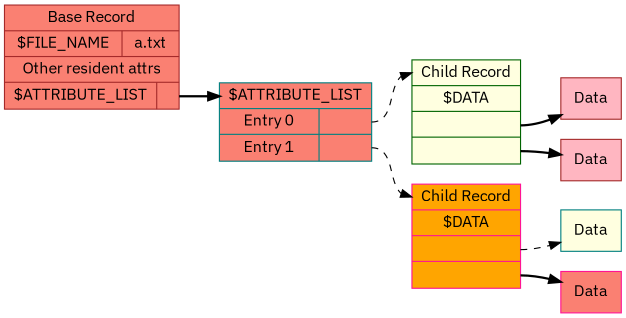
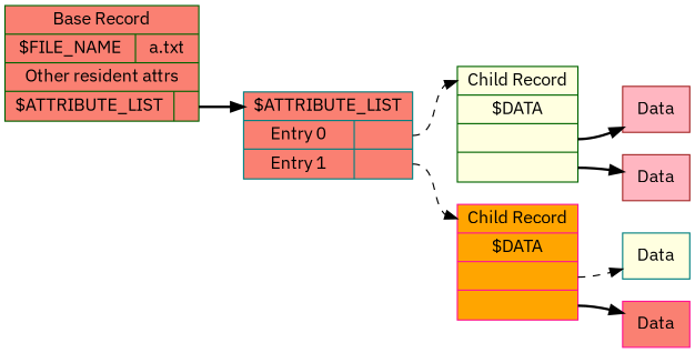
  digraph {
    rankdir=LR
    fontname="IBM Plex Sans"
    node [fillcolor=salmon shape=record style="filled,solid" color=darkgreen fontname="IBM Plex Sans"]
    edge [tailport=f0 style=bold fontname="IBM Plex Sans"]
-   n1 [label="Base Record | {$FILE_NAME | a.txt} | Other resident attrs | {$ATTRIBUTE_LIST | <f0> }" color=brown]
+   n1 [label="Base Record | {$FILE_NAME | a.txt} | Other resident attrs | {$ATTRIBUTE_LIST | <f0> }"]
    n2 [label="<e> $ATTRIBUTE_LIST | { Entry 0 | <f0> } | { Entry 1 | <f1> }" color=teal]
    n3 [fillcolor=lightyellow label="<e> Child Record | $DATA | <f0> | <f1>"]
    n4 [fillcolor=orange label="<e> Child Record | $DATA | <f0> | <f1>" color=deeppink]
    n5 [fillcolor=lightpink label=Data color=brown]
    n6 [fillcolor=lightpink label=Data color=brown]
    n7 [fillcolor=lightyellow label=Data color=teal]
    n8 [label=Data color=deeppink]
    n1 -> n2 [headport=e]
    n2 -> n3 [headport=e style=dashed]
    n2 -> n4 [headport=e tailport=f1 style=dashed]
    n3 -> n5
    n3 -> n6 [tailport=f1]
    n4 -> n7 [style=dashed]
    n4 -> n8 [tailport=f1]
  }
